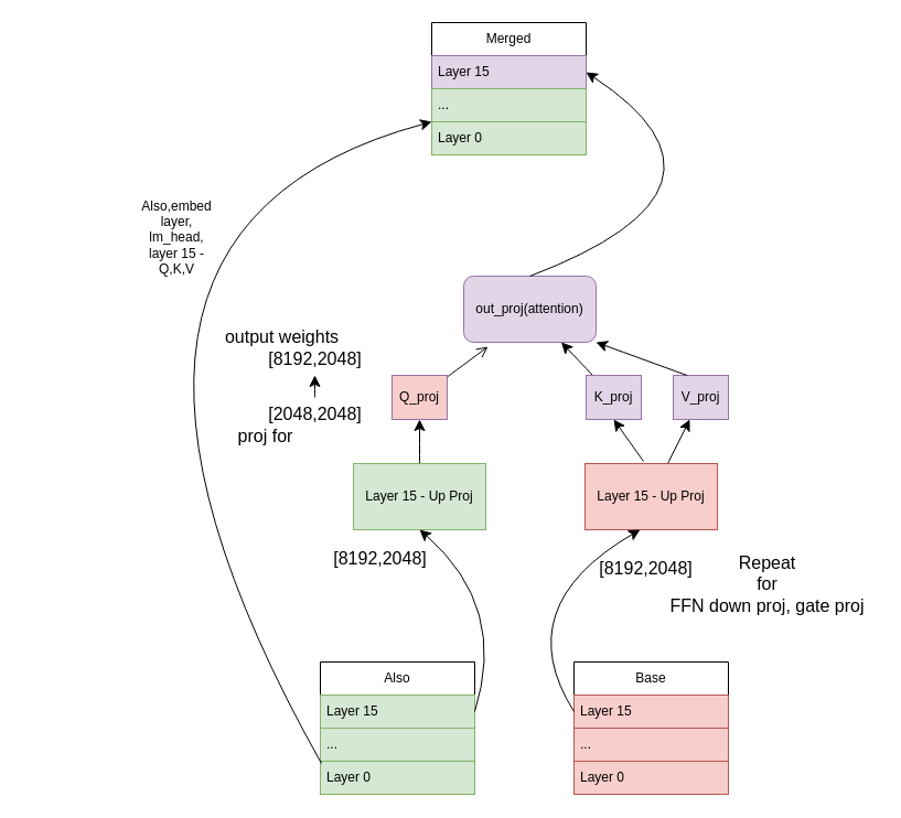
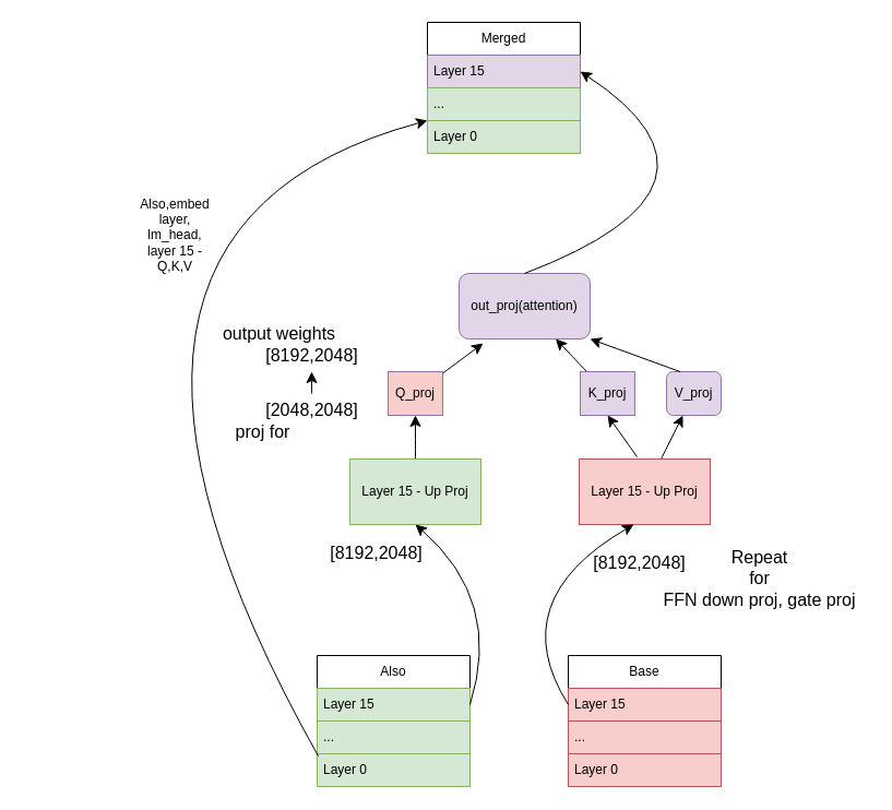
  <mxCell id="0" />
  <mxCell id="1" parent="0" />
  <mxCell id="2" value="Also" style="swimlane;fontStyle=0;childLayout=stackLayout;horizontal=1;startSize=30;horizontalStack=0;resizeParent=1;resizeParentMax=0;resizeLast=0;collapsible=1;marginBottom=0;whiteSpace=wrap;html=1;" vertex="1" parent="1"><mxGeometry x="290" y="600" width="140" height="120" as="geometry" /></mxCell>
  <mxCell id="3" value="Layer 15" style="text;strokeColor=#82b366;fillColor=#d5e8d4;align=left;verticalAlign=middle;spacingLeft=4;spacingRight=4;overflow=hidden;points=[[0,0.5],[1,0.5]];portConstraint=eastwest;rotatable=0;whiteSpace=wrap;html=1;" vertex="1" parent="2"><mxGeometry y="30" width="140" height="30" as="geometry" /></mxCell>
  <mxCell id="4" value="..." style="text;strokeColor=#82b366;fillColor=#d5e8d4;align=left;verticalAlign=middle;spacingLeft=4;spacingRight=4;overflow=hidden;points=[[0,0.5],[1,0.5]];portConstraint=eastwest;rotatable=0;whiteSpace=wrap;html=1;" vertex="1" parent="2"><mxGeometry y="60" width="140" height="30" as="geometry" /></mxCell>
  <mxCell id="5" value="Layer 0" style="text;strokeColor=#82b366;fillColor=#d5e8d4;align=left;verticalAlign=middle;spacingLeft=4;spacingRight=4;overflow=hidden;points=[[0,0.5],[1,0.5]];portConstraint=eastwest;rotatable=0;whiteSpace=wrap;html=1;" vertex="1" parent="2"><mxGeometry y="90" width="140" height="30" as="geometry" /></mxCell>
  <mxCell id="6" value="Base" style="swimlane;fontStyle=0;childLayout=stackLayout;horizontal=1;startSize=30;horizontalStack=0;resizeParent=1;resizeParentMax=0;resizeLast=0;collapsible=1;marginBottom=0;whiteSpace=wrap;html=1;" vertex="1" parent="1"><mxGeometry x="520" y="600" width="140" height="120" as="geometry" /></mxCell>
  <mxCell id="7" value="Layer 15" style="text;strokeColor=#b85450;fillColor=#f8cecc;align=left;verticalAlign=middle;spacingLeft=4;spacingRight=4;overflow=hidden;points=[[0,0.5],[1,0.5]];portConstraint=eastwest;rotatable=0;whiteSpace=wrap;html=1;" vertex="1" parent="6"><mxGeometry y="30" width="140" height="30" as="geometry" /></mxCell>
  <mxCell id="8" value="..." style="text;strokeColor=#b85450;fillColor=#f8cecc;align=left;verticalAlign=middle;spacingLeft=4;spacingRight=4;overflow=hidden;points=[[0,0.5],[1,0.5]];portConstraint=eastwest;rotatable=0;whiteSpace=wrap;html=1;" vertex="1" parent="6"><mxGeometry y="60" width="140" height="30" as="geometry" /></mxCell>
  <mxCell id="9" value="Layer 0" style="text;strokeColor=#b85450;fillColor=#f8cecc;align=left;verticalAlign=middle;spacingLeft=4;spacingRight=4;overflow=hidden;points=[[0,0.5],[1,0.5]];portConstraint=eastwest;rotatable=0;whiteSpace=wrap;html=1;" vertex="1" parent="6"><mxGeometry y="90" width="140" height="30" as="geometry" /></mxCell>
  <mxCell id="10" value="Merged" style="swimlane;fontStyle=0;childLayout=stackLayout;horizontal=1;startSize=30;horizontalStack=0;resizeParent=1;resizeParentMax=0;resizeLast=0;collapsible=1;marginBottom=0;whiteSpace=wrap;html=1;" vertex="1" parent="1"><mxGeometry x="391" y="20" width="140" height="120" as="geometry" /></mxCell>
  <mxCell id="11" value="Layer 15" style="text;strokeColor=#9673a6;fillColor=#e1d5e7;align=left;verticalAlign=middle;spacingLeft=4;spacingRight=4;overflow=hidden;points=[[0,0.5],[1,0.5]];portConstraint=eastwest;rotatable=0;whiteSpace=wrap;html=1;" vertex="1" parent="10"><mxGeometry y="30" width="140" height="30" as="geometry" /></mxCell>
  <mxCell id="12" value="..." style="text;strokeColor=#82b366;fillColor=#d5e8d4;align=left;verticalAlign=middle;spacingLeft=4;spacingRight=4;overflow=hidden;points=[[0,0.5],[1,0.5]];portConstraint=eastwest;rotatable=0;whiteSpace=wrap;html=1;" vertex="1" parent="10"><mxGeometry y="60" width="140" height="30" as="geometry" /></mxCell>
  <mxCell id="13" value="Layer 0" style="text;strokeColor=#82b366;fillColor=#d5e8d4;align=left;verticalAlign=middle;spacingLeft=4;spacingRight=4;overflow=hidden;points=[[0,0.5],[1,0.5]];portConstraint=eastwest;rotatable=0;whiteSpace=wrap;html=1;" vertex="1" parent="10"><mxGeometry y="90" width="140" height="30" as="geometry" /></mxCell>
  <mxCell id="14" value="" style="endArrow=classic;html=1;rounded=0;fontSize=12;startSize=8;endSize=8;curved=1;exitX=0.007;exitY=0.067;exitDx=0;exitDy=0;exitPerimeter=0;entryX=0;entryY=0.75;entryDx=0;entryDy=0;" edge="1" parent="1" source="5" target="10"><mxGeometry width="50" height="50" relative="1" as="geometry"><mxPoint x="470" y="480" as="sourcePoint" /><mxPoint x="520" y="430" as="targetPoint" /><Array as="points"><mxPoint x="20" y="210" /></Array></mxGeometry></mxCell>
  <mxCell id="15" value="&lt;div&gt;Also,embed layer,&lt;/div&gt;&lt;div&gt;lm_head,&lt;/div&gt;&lt;div&gt;layer 15 - Q,K,V&lt;/div&gt;" style="text;html=1;align=center;verticalAlign=middle;whiteSpace=wrap;rounded=0;" vertex="1" parent="1"><mxGeometry x="130" y="200" width="60" height="30" as="geometry" /></mxCell>
  <mxCell id="16" value="" style="edgeStyle=none;curved=1;rounded=0;orthogonalLoop=1;jettySize=auto;html=1;fontSize=12;startSize=8;endSize=8;" edge="1" parent="1" source="17" target="23"><mxGeometry relative="1" as="geometry" /></mxCell>
  <mxCell id="17" value="Layer 15 - Up Proj" style="rounded=0;whiteSpace=wrap;html=1;fillColor=#d5e8d4;strokeColor=#82b366;" vertex="1" parent="1"><mxGeometry x="320" y="420" width="120" height="60" as="geometry" /></mxCell>
  <mxCell id="18" value="" style="endArrow=classic;html=1;rounded=0;fontSize=12;startSize=8;endSize=8;curved=1;exitX=1;exitY=0.5;exitDx=0;exitDy=0;entryX=0.5;entryY=1;entryDx=0;entryDy=0;" edge="1" parent="1" source="3" target="17"><mxGeometry width="50" height="50" relative="1" as="geometry"><mxPoint x="470" y="550" as="sourcePoint" /><mxPoint x="520" y="500" as="targetPoint" /><Array as="points"><mxPoint x="460" y="550" /></Array></mxGeometry></mxCell>
  <mxCell id="19" value="" style="edgeStyle=none;curved=1;rounded=0;orthogonalLoop=1;jettySize=auto;html=1;fontSize=12;startSize=8;endSize=8;" edge="1" parent="1" source="20" target="26"><mxGeometry relative="1" as="geometry" /></mxCell>
  <mxCell id="20" value="Layer 15 - Up Proj" style="rounded=0;whiteSpace=wrap;html=1;fillColor=#f8cecc;strokeColor=#b85450;" vertex="1" parent="1"><mxGeometry x="530" y="420" width="120" height="60" as="geometry" /></mxCell>
  <mxCell id="21" value="" style="endArrow=classic;html=1;rounded=0;fontSize=12;startSize=8;endSize=8;curved=1;exitX=0;exitY=0.5;exitDx=0;exitDy=0;entryX=0.5;entryY=1;entryDx=0;entryDy=0;" edge="1" parent="1" source="7"><mxGeometry width="50" height="50" relative="1" as="geometry"><mxPoint x="510" y="645" as="sourcePoint" /><mxPoint x="580" y="480" as="targetPoint" /><Array as="points"><mxPoint x="460" y="550" /></Array></mxGeometry></mxCell>
- <mxCell id="22" value="" style="edgeStyle=none;curved=1;rounded=0;orthogonalLoop=1;jettySize=auto;html=1;fontSize=12;startSize=8;endSize=8;entryX=0.183;entryY=1.067;entryDx=0;entryDy=0;entryPerimeter=0;endArrow=open;" edge="1" parent="1" source="23" target="28"><mxGeometry relative="1" as="geometry" /></mxCell>
+ <mxCell id="22" value="" style="edgeStyle=none;curved=1;rounded=0;orthogonalLoop=1;jettySize=auto;html=1;fontSize=12;startSize=8;endSize=8;entryX=0.183;entryY=1.067;entryDx=0;entryDy=0;entryPerimeter=0;" edge="1" parent="1" source="23" target="28"><mxGeometry relative="1" as="geometry" /></mxCell>
  <mxCell id="23" value="Q_proj" style="rounded=0;whiteSpace=wrap;html=1;fillColor=#f8cecc;strokeColor=#9673a6;" vertex="1" parent="1"><mxGeometry x="355" y="340" width="50" height="40" as="geometry" /></mxCell>
  <mxCell id="24" value="" style="edgeStyle=none;curved=1;rounded=0;orthogonalLoop=1;jettySize=auto;html=1;fontSize=12;startSize=8;endSize=8;" edge="1" parent="1" source="25" target="28"><mxGeometry relative="1" as="geometry" /></mxCell>
  <mxCell id="25" value="K_proj" style="rounded=0;whiteSpace=wrap;html=1;fillColor=#e1d5e7;strokeColor=#9673a6;" vertex="1" parent="1"><mxGeometry x="531" y="340" width="50" height="40" as="geometry" /></mxCell>
- <mxCell id="26" value="V_proj" style="rounded=0;whiteSpace=wrap;html=1;fillColor=#e1d5e7;strokeColor=#9673a6;" vertex="1" parent="1"><mxGeometry x="610" y="340" width="50" height="40" as="geometry" /></mxCell>
+ <mxCell id="26" value="V_proj" style="whiteSpace=wrap;html=1;fillColor=#e1d5e7;strokeColor=#9673a6;rounded=1;" vertex="1" parent="1"><mxGeometry x="610" y="340" width="50" height="40" as="geometry" /></mxCell>
  <mxCell id="27" value="" style="edgeStyle=none;curved=1;rounded=0;orthogonalLoop=1;jettySize=auto;html=1;fontSize=12;startSize=8;endSize=8;entryX=0.5;entryY=1;entryDx=0;entryDy=0;exitX=0.442;exitY=-0.033;exitDx=0;exitDy=0;exitPerimeter=0;" edge="1" parent="1" source="20" target="25"><mxGeometry relative="1" as="geometry"><mxPoint x="640" y="460" as="sourcePoint" /><mxPoint x="662" y="410" as="targetPoint" /></mxGeometry></mxCell>
  <mxCell id="28" value="out_proj(attention)" style="rounded=1;whiteSpace=wrap;html=1;fillColor=#e1d5e7;strokeColor=#9673a6;" vertex="1" parent="1"><mxGeometry x="420" y="250" width="120" height="60" as="geometry" /></mxCell>
  <mxCell id="29" value="" style="endArrow=classic;html=1;rounded=0;fontSize=12;startSize=8;endSize=8;curved=1;entryX=1;entryY=1;entryDx=0;entryDy=0;exitX=0.25;exitY=0;exitDx=0;exitDy=0;" edge="1" parent="1" source="26" target="28"><mxGeometry width="50" height="50" relative="1" as="geometry"><mxPoint x="470" y="520" as="sourcePoint" /><mxPoint x="520" y="470" as="targetPoint" /></mxGeometry></mxCell>
  <mxCell id="30" value="" style="endArrow=classic;html=1;rounded=0;fontSize=12;startSize=8;endSize=8;curved=1;entryX=1;entryY=0.5;entryDx=0;entryDy=0;exitX=0.5;exitY=0;exitDx=0;exitDy=0;" edge="1" parent="1" source="28" target="11"><mxGeometry width="50" height="50" relative="1" as="geometry"><mxPoint x="470" y="450" as="sourcePoint" /><mxPoint x="520" y="400" as="targetPoint" /><Array as="points"><mxPoint x="690" y="170" /></Array></mxGeometry></mxCell>
  <mxCell id="31" value="&lt;div&gt;Repeat&lt;/div&gt;&lt;div&gt;for&lt;/div&gt;&lt;div&gt;FFN down proj, gate proj&lt;/div&gt;&lt;div&gt;&lt;br&gt;&lt;/div&gt;" style="text;html=1;align=center;verticalAlign=middle;resizable=0;points=[];autosize=1;strokeColor=none;fillColor=none;fontSize=16;" vertex="1" parent="1"><mxGeometry x="595" y="494" width="200" height="90" as="geometry" /></mxCell>
  <mxCell id="32" value="[8192,2048]" style="text;html=1;align=center;verticalAlign=middle;resizable=0;points=[];autosize=1;strokeColor=none;fillColor=none;fontSize=16;" vertex="1" parent="1"><mxGeometry x="289" y="491" width="110" height="30" as="geometry" /></mxCell>
  <mxCell id="33" value="[8192,2048]" style="text;html=1;align=center;verticalAlign=middle;resizable=0;points=[];autosize=1;strokeColor=none;fillColor=none;fontSize=16;" vertex="1" parent="1"><mxGeometry x="530" y="500" width="110" height="30" as="geometry" /></mxCell>
  <mxCell id="34" value="" style="edgeStyle=none;curved=1;rounded=0;orthogonalLoop=1;jettySize=auto;html=1;fontSize=12;startSize=8;endSize=8;" edge="1" parent="1" source="35" target="36"><mxGeometry relative="1" as="geometry" /></mxCell>
  <mxCell id="35" value="[2048,2048]" style="text;html=1;align=center;verticalAlign=middle;resizable=0;points=[];autosize=1;strokeColor=none;fillColor=none;fontSize=16;" vertex="1" parent="1"><mxGeometry x="230" y="360" width="110" height="30" as="geometry" /></mxCell>
  <mxCell id="36" value="[8192,2048]" style="text;html=1;align=center;verticalAlign=middle;resizable=0;points=[];autosize=1;strokeColor=none;fillColor=none;fontSize=16;" vertex="1" parent="1"><mxGeometry x="230" y="310" width="110" height="30" as="geometry" /></mxCell>
  <mxCell id="37" value="&lt;div&gt;proj for&lt;/div&gt;&lt;div&gt;&lt;br&gt;&lt;/div&gt;" style="text;html=1;align=center;verticalAlign=middle;resizable=0;points=[];autosize=1;strokeColor=none;fillColor=none;fontSize=16;" vertex="1" parent="1"><mxGeometry x="185" y="380" width="110" height="50" as="geometry" /></mxCell>
  <mxCell id="38" value="&lt;div&gt;output weights&lt;/div&gt;&lt;div&gt;&lt;br&gt;&lt;/div&gt;" style="text;html=1;align=center;verticalAlign=middle;resizable=0;points=[];autosize=1;strokeColor=none;fillColor=none;fontSize=16;" vertex="1" parent="1"><mxGeometry x="190" y="290" width="130" height="50" as="geometry" /></mxCell>
